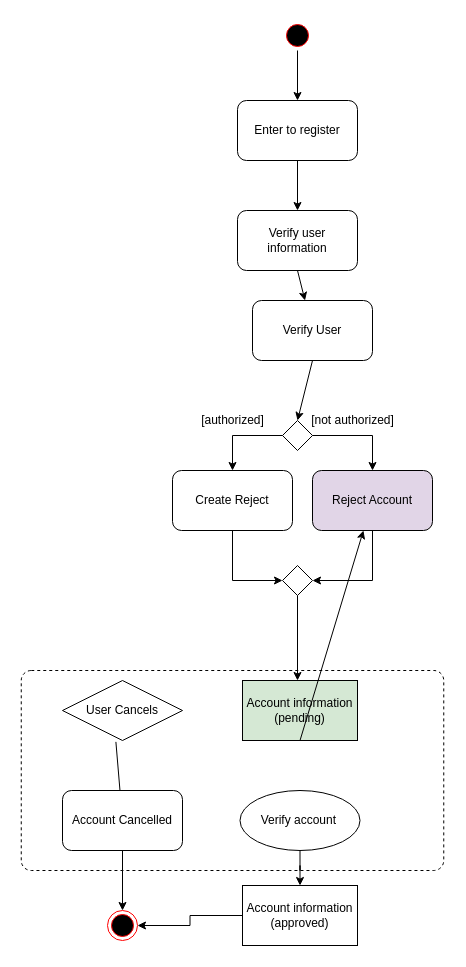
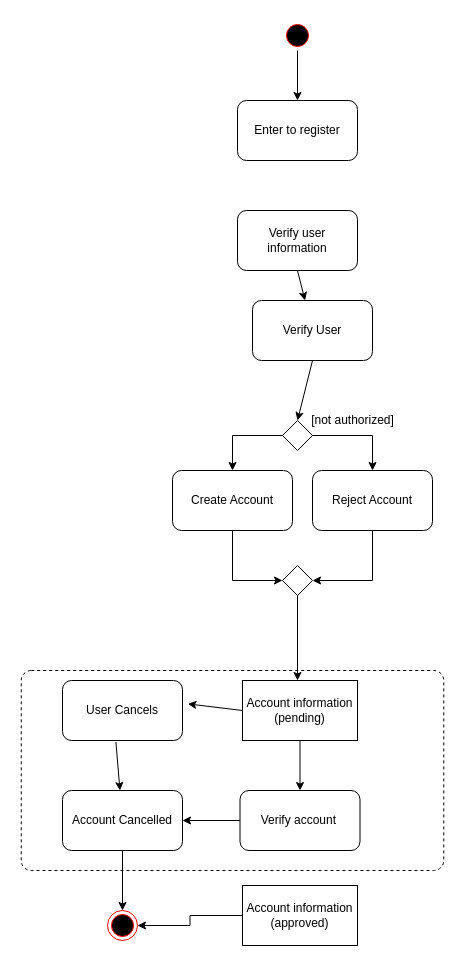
  <mxCell id="0" />
  <mxCell id="1" parent="0" />
  <mxCell id="2" value="" style="ellipse;shape=startState;fillColor=#000000;strokeColor=#ff0000;" vertex="1" parent="1"><mxGeometry x="282" y="20" width="30" height="30" as="geometry" /></mxCell>
  <mxCell id="3" value="" style="endArrow=classic;html=1;rounded=0;exitX=0.5;exitY=1;exitDx=0;exitDy=0;" edge="1" parent="1" source="2"><mxGeometry width="50" height="50" relative="1" as="geometry"><mxPoint x="512" y="290" as="sourcePoint" /><mxPoint x="297" y="100" as="targetPoint" /></mxGeometry></mxCell>
  <mxCell id="4" value="Enter to register" style="rounded=1;whiteSpace=wrap;html=1;" vertex="1" parent="1"><mxGeometry x="237" y="100" width="120" height="60" as="geometry" /></mxCell>
- <mxCell id="5" value="" style="endArrow=classic;html=1;rounded=0;exitX=0.5;exitY=1;exitDx=0;exitDy=0;" edge="1" parent="1" source="4" target="6"><mxGeometry width="50" height="50" relative="1" as="geometry"><mxPoint x="512" y="290" as="sourcePoint" /><mxPoint x="297" y="210" as="targetPoint" /></mxGeometry></mxCell>
  <mxCell id="6" value="Verify user information" style="rounded=1;whiteSpace=wrap;html=1;" vertex="1" parent="1"><mxGeometry x="237" y="210" width="120" height="60" as="geometry" /></mxCell>
  <mxCell id="7" value="" style="endArrow=classic;html=1;rounded=0;exitX=0.5;exitY=1;exitDx=0;exitDy=0;" edge="1" parent="1" source="6" target="8"><mxGeometry width="50" height="50" relative="1" as="geometry"><mxPoint x="512" y="280" as="sourcePoint" /><mxPoint x="297" y="310" as="targetPoint" /></mxGeometry></mxCell>
  <mxCell id="8" value="Verify User" style="rounded=1;whiteSpace=wrap;html=1;" vertex="1" parent="1"><mxGeometry x="252" y="300" width="120" height="60" as="geometry" /></mxCell>
  <mxCell id="9" value="" style="rhombus;" vertex="1" parent="1"><mxGeometry x="282" y="420" width="30" height="30" as="geometry" /></mxCell>
  <mxCell id="10" value="" style="endArrow=classic;html=1;rounded=0;exitX=0.5;exitY=1;exitDx=0;exitDy=0;entryX=0.5;entryY=0;entryDx=0;entryDy=0;" edge="1" parent="1" source="8" target="9"><mxGeometry width="50" height="50" relative="1" as="geometry"><mxPoint x="512" y="280" as="sourcePoint" /><mxPoint x="562" y="230" as="targetPoint" /></mxGeometry></mxCell>
  <mxCell id="11" value="" style="edgeStyle=segmentEdgeStyle;endArrow=classic;html=1;rounded=0;exitX=1;exitY=0.5;exitDx=0;exitDy=0;" edge="1" parent="1" source="9"><mxGeometry width="50" height="50" relative="1" as="geometry"><mxPoint x="297" y="460" as="sourcePoint" /><mxPoint x="372" y="470" as="targetPoint" /><Array as="points"><mxPoint x="372" y="435" /></Array></mxGeometry></mxCell>
  <mxCell id="12" value="" style="edgeStyle=segmentEdgeStyle;endArrow=classic;html=1;rounded=0;exitX=0;exitY=0.5;exitDx=0;exitDy=0;" edge="1" parent="1" source="9"><mxGeometry width="50" height="50" relative="1" as="geometry"><mxPoint x="322" y="445" as="sourcePoint" /><mxPoint x="232" y="470" as="targetPoint" /><Array as="points"><mxPoint x="232" y="435" /></Array></mxGeometry></mxCell>
- <mxCell id="13" value="[authorized]" style="text;html=1;align=center;verticalAlign=middle;resizable=0;points=[];autosize=1;strokeColor=none;fillColor=none;" vertex="1" parent="1"><mxGeometry x="192" y="410" width="80" height="20" as="geometry" /></mxCell>
  <mxCell id="14" value="[not authorized]" style="text;html=1;align=center;verticalAlign=middle;resizable=0;points=[];autosize=1;strokeColor=none;fillColor=none;" vertex="1" parent="1"><mxGeometry x="302" y="410" width="100" height="20" as="geometry" /></mxCell>
- <mxCell id="15" value="Create Reject" style="rounded=1;whiteSpace=wrap;html=1;" vertex="1" parent="1"><mxGeometry x="172" y="470" width="120" height="60" as="geometry" /></mxCell>
- <mxCell id="16" value="Reject Account" style="rounded=1;whiteSpace=wrap;html=1;fillColor=#e1d5e7;" vertex="1" parent="1"><mxGeometry x="312" y="470" width="120" height="60" as="geometry" /></mxCell>
+ <mxCell id="15" value="Create Account" style="rounded=1;whiteSpace=wrap;html=1;" vertex="1" parent="1"><mxGeometry x="172" y="470" width="120" height="60" as="geometry" /></mxCell>
+ <mxCell id="16" value="Reject Account" style="rounded=1;whiteSpace=wrap;html=1;" vertex="1" parent="1"><mxGeometry x="312" y="470" width="120" height="60" as="geometry" /></mxCell>
  <mxCell id="17" value="" style="rhombus;" vertex="1" parent="1"><mxGeometry x="282" y="565" width="30" height="30" as="geometry" /></mxCell>
  <mxCell id="18" value="" style="edgeStyle=segmentEdgeStyle;endArrow=classic;html=1;rounded=0;entryX=1;entryY=0.5;entryDx=0;entryDy=0;" edge="1" parent="1" source="16" target="17"><mxGeometry width="50" height="50" relative="1" as="geometry"><mxPoint x="512" y="380" as="sourcePoint" /><mxPoint x="382" y="590" as="targetPoint" /><Array as="points"><mxPoint x="372" y="580" /></Array></mxGeometry></mxCell>
  <mxCell id="19" value="" style="edgeStyle=segmentEdgeStyle;endArrow=classic;html=1;rounded=0;exitX=0.5;exitY=1;exitDx=0;exitDy=0;entryX=0;entryY=0.5;entryDx=0;entryDy=0;" edge="1" parent="1" source="15" target="17"><mxGeometry width="50" height="50" relative="1" as="geometry"><mxPoint x="512" y="380" as="sourcePoint" /><mxPoint x="252" y="600" as="targetPoint" /><Array as="points"><mxPoint x="232" y="580" /></Array></mxGeometry></mxCell>
  <mxCell id="20" value="" style="html=1;align=center;verticalAlign=top;rounded=1;absoluteArcSize=1;arcSize=20;dashed=1;" vertex="1" parent="1"><mxGeometry x="20.75" y="670" width="422.5" height="200" as="geometry" /></mxCell>
  <mxCell id="21" value="" style="endArrow=classic;html=1;rounded=0;exitX=0.5;exitY=1;exitDx=0;exitDy=0;" edge="1" parent="1" source="17"><mxGeometry width="50" height="50" relative="1" as="geometry"><mxPoint x="512" y="670" as="sourcePoint" /><mxPoint x="297" y="680" as="targetPoint" /></mxGeometry></mxCell>
- <mxCell id="22" value="Account information&lt;br&gt;(pending)" style="rounded=0;whiteSpace=wrap;html=1;fillColor=#d5e8d4;" vertex="1" parent="1"><mxGeometry x="242" y="680" width="115" height="60" as="geometry" /></mxCell>
- <mxCell id="24" value="User Cancels" style="rhombus;whiteSpace=wrap;html=1;" vertex="1" parent="1"><mxGeometry x="62" y="680" width="120" height="60" as="geometry" /></mxCell>
- <mxCell id="25" value="" style="endArrow=none;html=1;rounded=0;exitX=0.445;exitY=1.023;exitDx=0;exitDy=0;exitPerimeter=0;" edge="1" parent="1" source="24" target="26"><mxGeometry width="50" height="50" relative="1" as="geometry"><mxPoint x="512" y="660" as="sourcePoint" /><mxPoint x="562" y="610" as="targetPoint" /></mxGeometry></mxCell>
+ <mxCell id="22" value="Account information&lt;br&gt;(pending)" style="rounded=0;whiteSpace=wrap;html=1;" vertex="1" parent="1"><mxGeometry x="242" y="680" width="115" height="60" as="geometry" /></mxCell>
+ <mxCell id="23" value="" style="endArrow=classic;html=1;rounded=0;exitX=0;exitY=0.5;exitDx=0;exitDy=0;entryX=1.045;entryY=0.39;entryDx=0;entryDy=0;entryPerimeter=0;" edge="1" parent="1" source="22" target="24"><mxGeometry width="50" height="50" relative="1" as="geometry"><mxPoint x="512" y="660" as="sourcePoint" /><mxPoint x="562" y="610" as="targetPoint" /></mxGeometry></mxCell>
+ <mxCell id="24" value="User Cancels" style="rounded=1;whiteSpace=wrap;html=1;" vertex="1" parent="1"><mxGeometry x="62" y="680" width="120" height="60" as="geometry" /></mxCell>
+ <mxCell id="25" value="" style="endArrow=classic;html=1;rounded=0;exitX=0.445;exitY=1.023;exitDx=0;exitDy=0;exitPerimeter=0;" edge="1" parent="1" source="24" target="26"><mxGeometry width="50" height="50" relative="1" as="geometry"><mxPoint x="512" y="660" as="sourcePoint" /><mxPoint x="562" y="610" as="targetPoint" /></mxGeometry></mxCell>
  <mxCell id="26" value="Account Cancelled" style="rounded=1;whiteSpace=wrap;html=1;" vertex="1" parent="1"><mxGeometry x="62" y="790" width="120" height="60" as="geometry" /></mxCell>
  <mxCell id="27" value="" style="endArrow=classic;html=1;rounded=0;exitX=0.5;exitY=1;exitDx=0;exitDy=0;" edge="1" parent="1" source="26"><mxGeometry width="50" height="50" relative="1" as="geometry"><mxPoint x="512" y="840" as="sourcePoint" /><mxPoint y="910" as="targetPoint" x="122" /></mxGeometry></mxCell>
  <mxCell id="28" value="" style="ellipse;html=1;shape=endState;fillColor=#000000;strokeColor=#ff0000;" vertex="1" parent="1"><mxGeometry x="107" y="910" width="30" height="30" as="geometry" /></mxCell>
- <mxCell id="29" value="" style="endArrow=classic;html=1;rounded=0;exitX=0.5;exitY=1;exitDx=0;exitDy=0;" edge="1" parent="1" source="22" target="16"><mxGeometry width="50" height="50" relative="1" as="geometry"><mxPoint x="512" y="840" as="sourcePoint" /><mxPoint x="562" y="790" as="targetPoint" /></mxGeometry></mxCell>
- <mxCell id="30" value="" style="edgeStyle=orthogonalEdgeStyle;rounded=0;orthogonalLoop=1;jettySize=auto;html=1;" edge="1" parent="1" source="31" target="33"><mxGeometry relative="1" as="geometry" /></mxCell>
- <mxCell id="31" value="Verify account&amp;nbsp;" style="ellipse;whiteSpace=wrap;html=1;" vertex="1" parent="1"><mxGeometry x="239.5" y="790" width="120" height="60" as="geometry" /></mxCell>
+ <mxCell id="29" value="" style="endArrow=classic;html=1;rounded=0;exitX=0.5;exitY=1;exitDx=0;exitDy=0;" edge="1" parent="1" source="22" target="31"><mxGeometry width="50" height="50" relative="1" as="geometry"><mxPoint x="512" y="840" as="sourcePoint" /><mxPoint x="562" y="790" as="targetPoint" /></mxGeometry></mxCell>
+ <mxCell id="30" value="" style="edgeStyle=orthogonalEdgeStyle;rounded=0;orthogonalLoop=1;jettySize=auto;html=1;" edge="1" parent="1" source="31" target="26"><mxGeometry relative="1" as="geometry" /></mxCell>
+ <mxCell id="31" value="Verify account&amp;nbsp;" style="rounded=1;whiteSpace=wrap;html=1;" vertex="1" parent="1"><mxGeometry x="239.5" y="790" width="120" height="60" as="geometry" /></mxCell>
  <mxCell id="32" value="" style="edgeStyle=orthogonalEdgeStyle;rounded=0;orthogonalLoop=1;jettySize=auto;html=1;" edge="1" parent="1" source="33" target="28"><mxGeometry relative="1" as="geometry" /></mxCell>
  <mxCell id="33" value="Account information&lt;br&gt;(approved)" style="rounded=0;whiteSpace=wrap;html=1;" vertex="1" parent="1"><mxGeometry x="242" y="885" width="115" height="60" as="geometry" /></mxCell>
